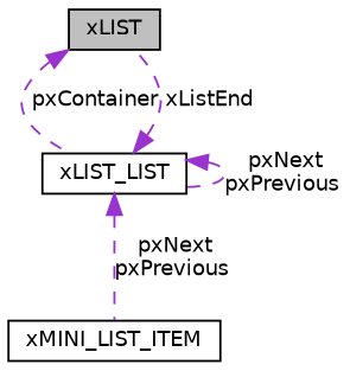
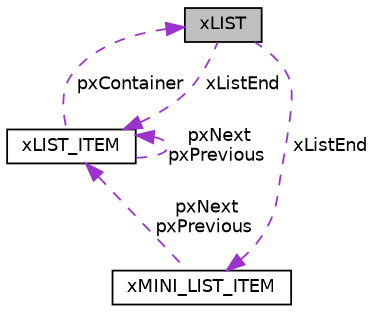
  digraph {
    node [color=black fillcolor=white fontname=Helvetica fontsize=10 shape=record style=filled]
    edge [color=darkorchid3 dir=back fontname=Helvetica fontsize=10 labelfontname=Helvetica labelfontsize=10 style=dashed]
    n1 [fillcolor=grey75 fontcolor=black height=0.2 label=xLIST width=0.4]
-   n2 [height=0.2 label=xLIST_LIST width=0.4]
+   n2 [height=0.2 label=xLIST_ITEM width=0.4]
    n3 [height=0.2 label=xMINI_LIST_ITEM width=0.4]
    n1 -> n2 [label=" pxContainer"]
    n2 -> n1 [label=" xListEnd"]
    n2 -> n2 [label=" pxNext\npxPrevious"]
    n2 -> n3 [label=" pxNext\npxPrevious"]
+   n3 -> n1 [label=" xListEnd"]
  }
